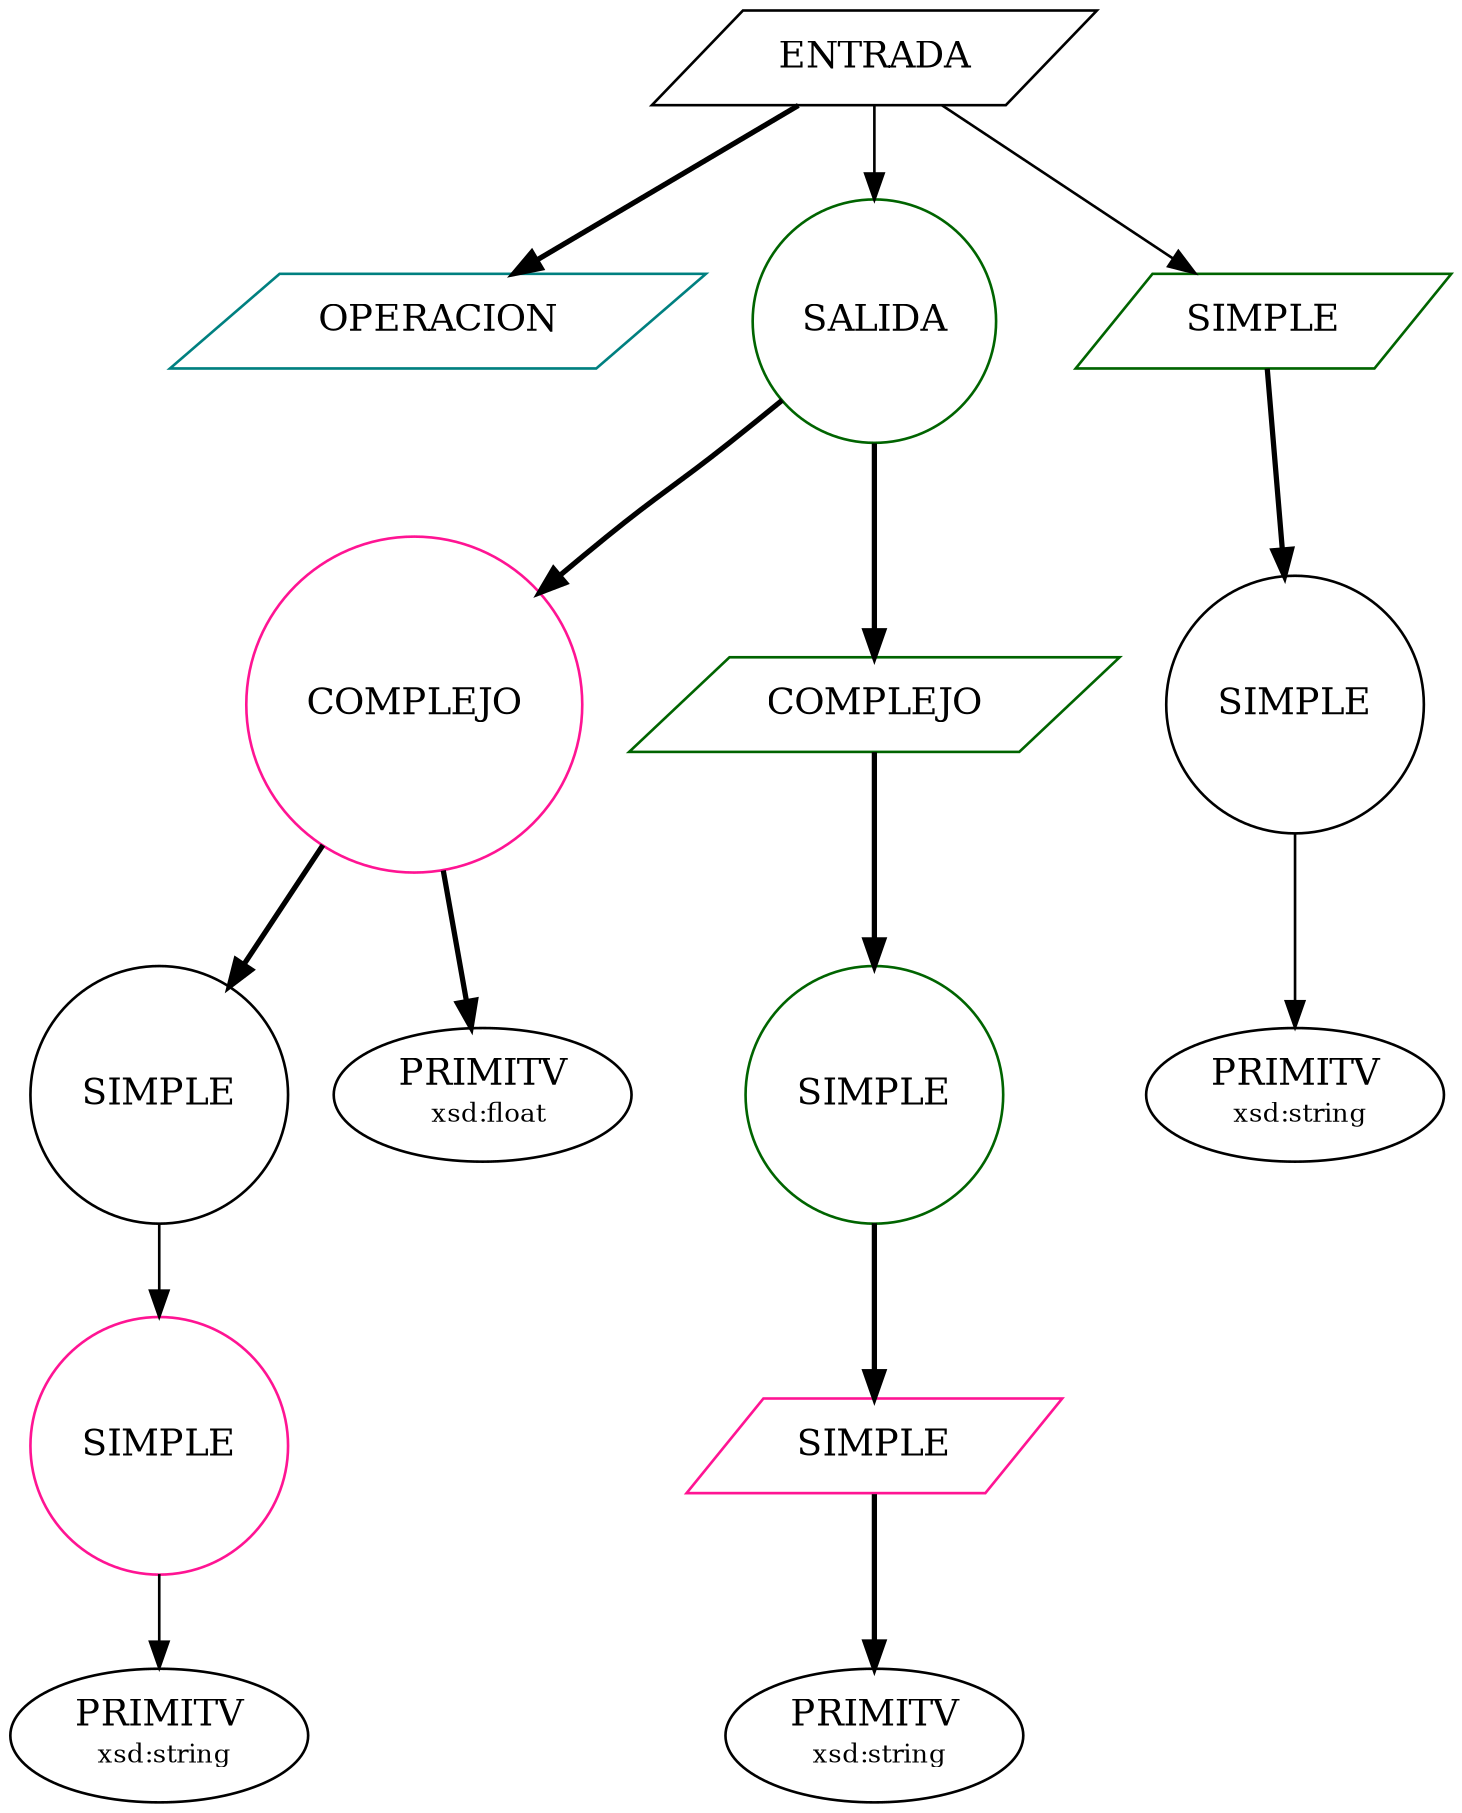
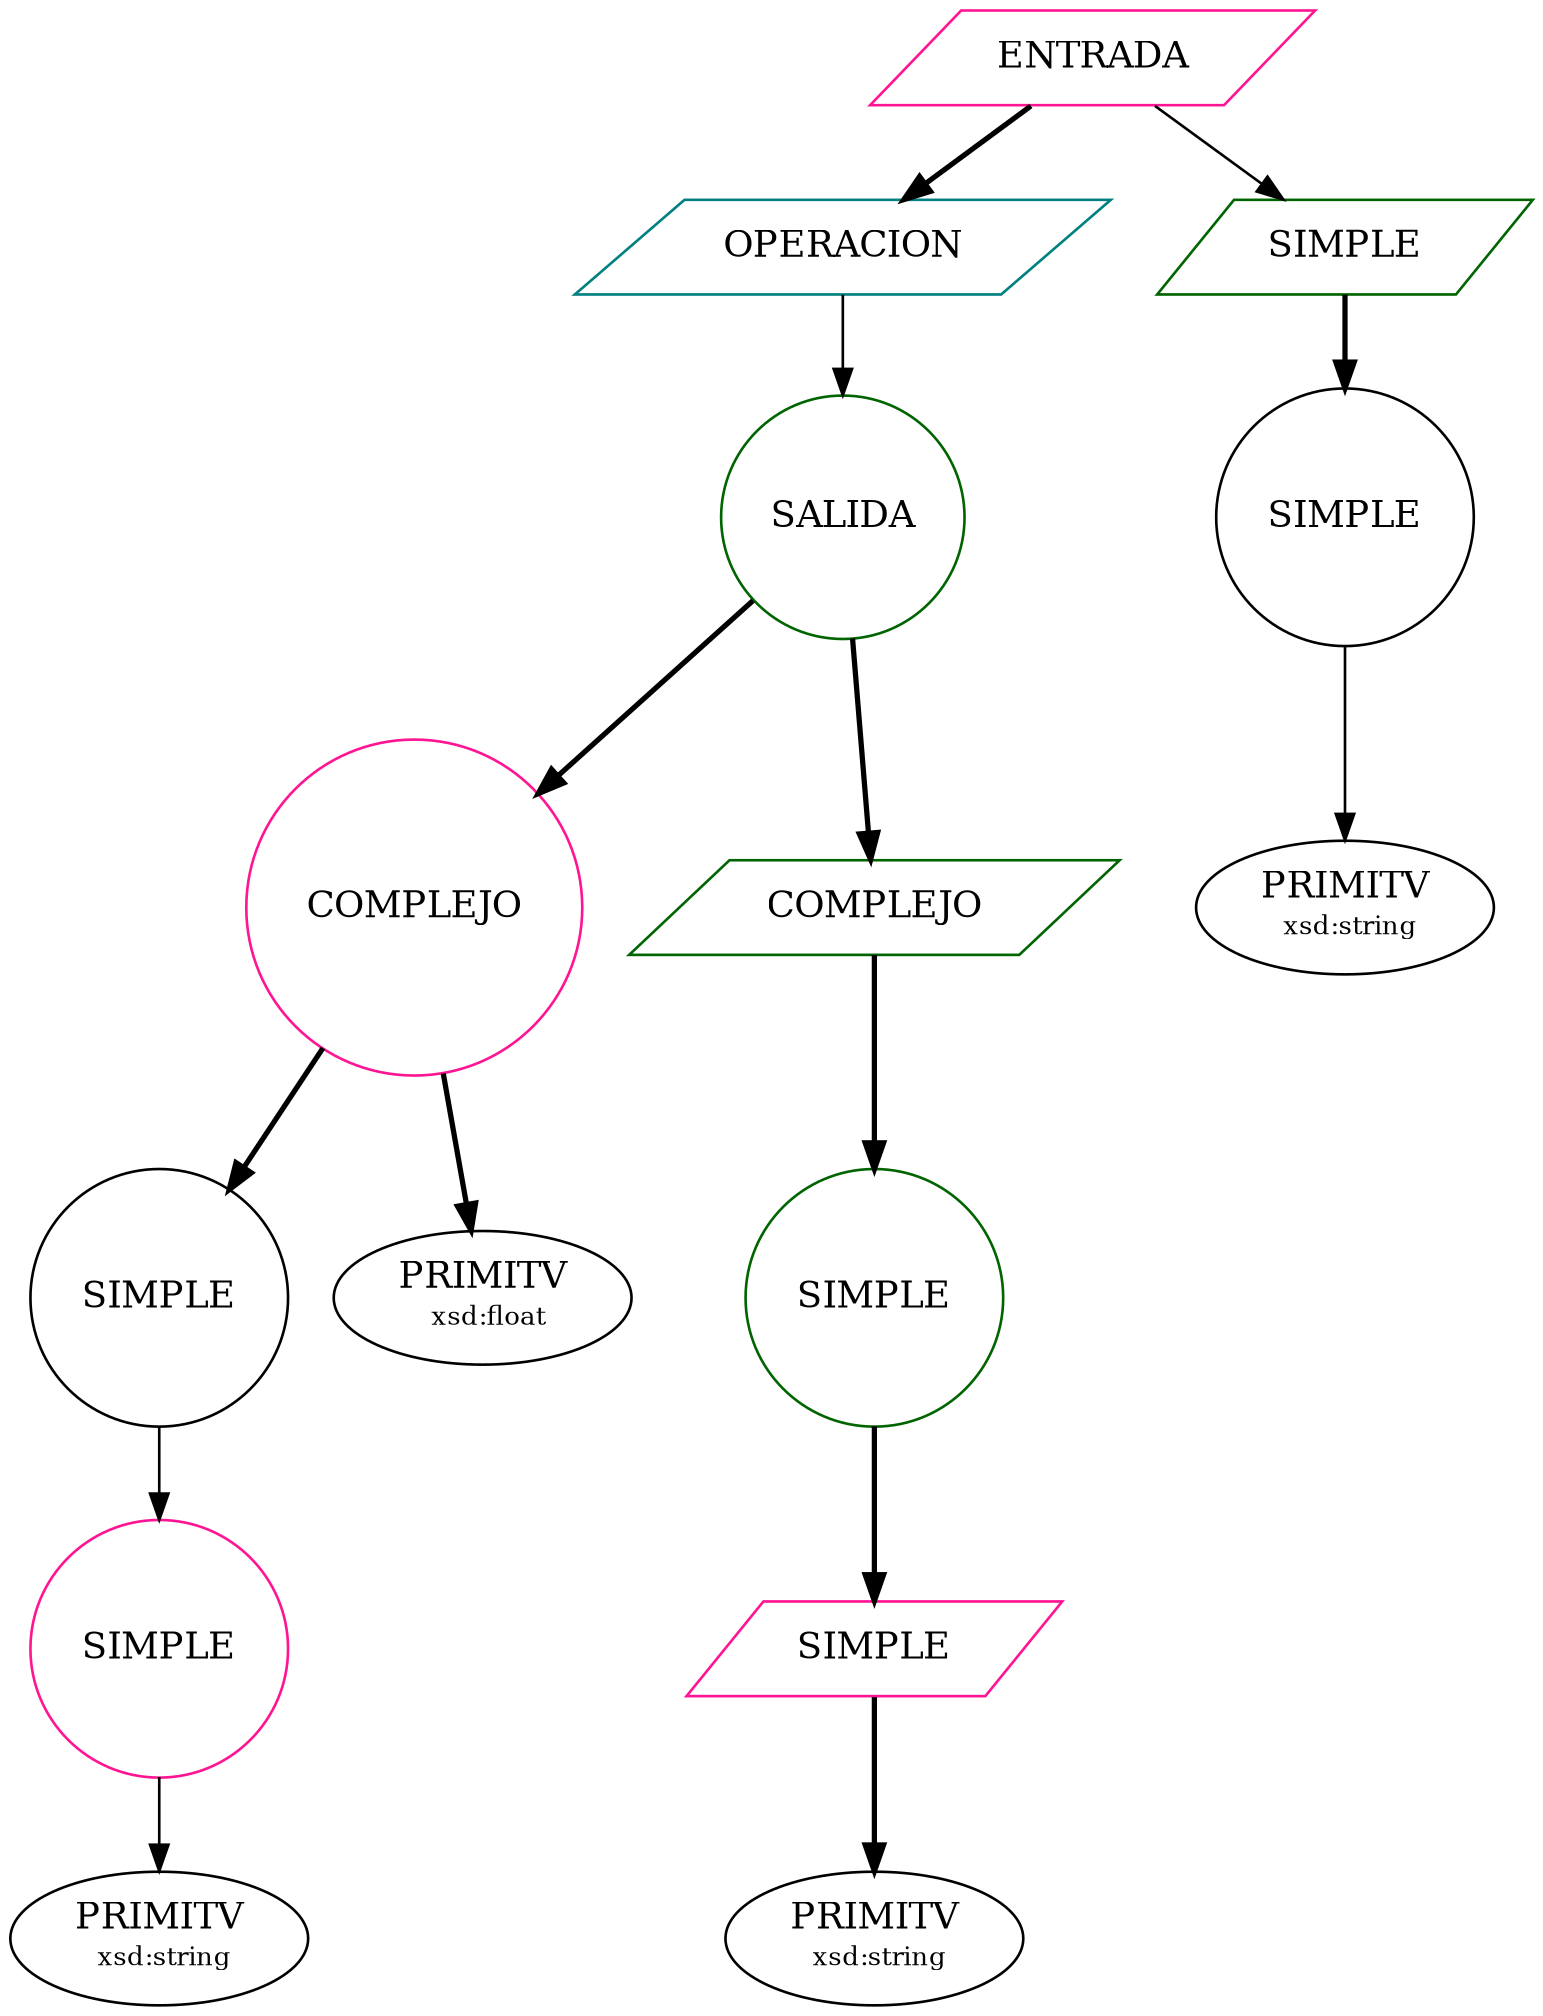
  digraph {
    node [shape=circle]
    edge [style=bold]
    n1 [color=teal label=OPERACION shape=parallelogram]
    n2 [color=darkgreen label=SALIDA]
-   n3 [color=black label=ENTRADA shape=parallelogram]
+   n3 [color=deeppink label=ENTRADA shape=parallelogram]
    n4 [color=darkgreen label=SIMPLE shape=parallelogram]
    n5 [color=deeppink label=COMPLEJO]
    n6 [color=darkgreen label=COMPLEJO shape=parallelogram]
    n7 [color=black label=SIMPLE]
    n8 [label=<PRIMITV<BR/> <FONT POINT-SIZE="10">xsd:string</FONT>> shape=""]
    n9 [color=black label=SIMPLE]
    n10 [label=<PRIMITV<BR/> <FONT POINT-SIZE="10">xsd:float</FONT>> shape=""]
    n11 [color=darkgreen label=SIMPLE]
    n12 [color=deeppink label=SIMPLE]
    n13 [label=<PRIMITV<BR/> <FONT POINT-SIZE="10">xsd:string</FONT>> shape=""]
    n14 [color=deeppink label=SIMPLE shape=parallelogram]
    n15 [label=<PRIMITV<BR/> <FONT POINT-SIZE="10">xsd:string</FONT>> shape=""]
-   n3 -> n2 [style=solid]
+   n1 -> n2 [style=solid]
    n2 -> n5
    n2 -> n6
    n3 -> n1
    n3 -> n4 [style=solid]
    n4 -> n7
    n5 -> n9
    n5 -> n10
    n6 -> n11
    n7 -> n8 [style=solid]
    n9 -> n12 [style=solid]
    n11 -> n14
    n12 -> n13 [style=solid]
    n14 -> n15
  }
